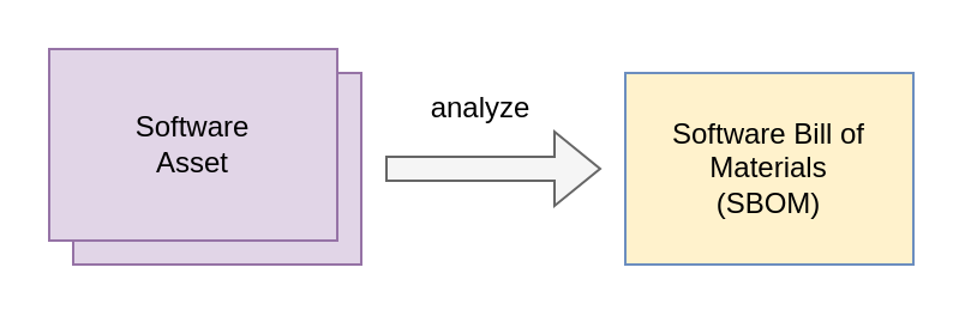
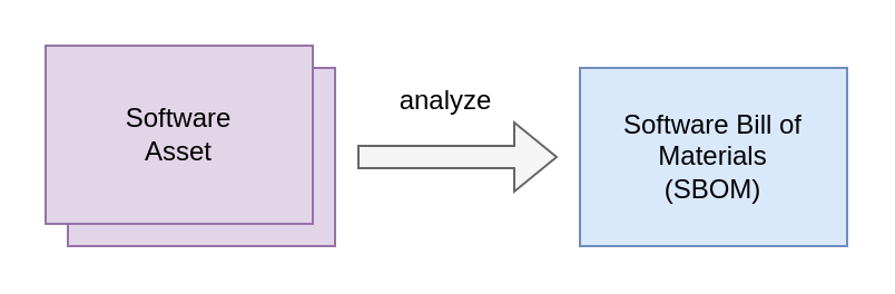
  <mxCell id="0" />
  <mxCell id="1" parent="0" />
  <mxCell id="2" value="Software&lt;br&gt;Asset" style="rounded=0;whiteSpace=wrap;html=1;fillColor=#e1d5e7;strokeColor=#9673a6;" vertex="1" parent="1"><mxGeometry x="30" y="30" width="120" height="80" as="geometry" /></mxCell>
  <mxCell id="3" value="Software&lt;br&gt;Asset" style="rounded=0;whiteSpace=wrap;html=1;fillColor=#e1d5e7;strokeColor=#9673a6;" vertex="1" parent="1"><mxGeometry x="20" y="20" width="120" height="80" as="geometry" /></mxCell>
  <mxCell id="4" value="" style="shape=flexArrow;endArrow=classic;html=1;rounded=0;fillColor=#f5f5f5;strokeColor=#666666;" edge="1" parent="1"><mxGeometry width="50" height="50" relative="1" as="geometry"><mxPoint x="160" y="70" as="sourcePoint" /><mxPoint x="250" y="70" as="targetPoint" /></mxGeometry></mxCell>
- <mxCell id="5" value="Software Bill of Materials&lt;br&gt;(SBOM)" style="rounded=0;whiteSpace=wrap;html=1;fillColor=#fff2cc;strokeColor=#6c8ebf;" vertex="1" parent="1"><mxGeometry x="260" y="30" width="120" height="80" as="geometry" /></mxCell>
+ <mxCell id="5" value="Software Bill of Materials&lt;br&gt;(SBOM)" style="rounded=0;whiteSpace=wrap;html=1;fillColor=#dae8fc;strokeColor=#6c8ebf;" vertex="1" parent="1"><mxGeometry x="260" y="30" width="120" height="80" as="geometry" /></mxCell>
  <mxCell id="6" value="analyze" style="text;html=1;strokeColor=none;fillColor=none;align=center;verticalAlign=middle;whiteSpace=wrap;rounded=0;" vertex="1" parent="1"><mxGeometry x="170" y="30" width="60" height="30" as="geometry" /></mxCell>
